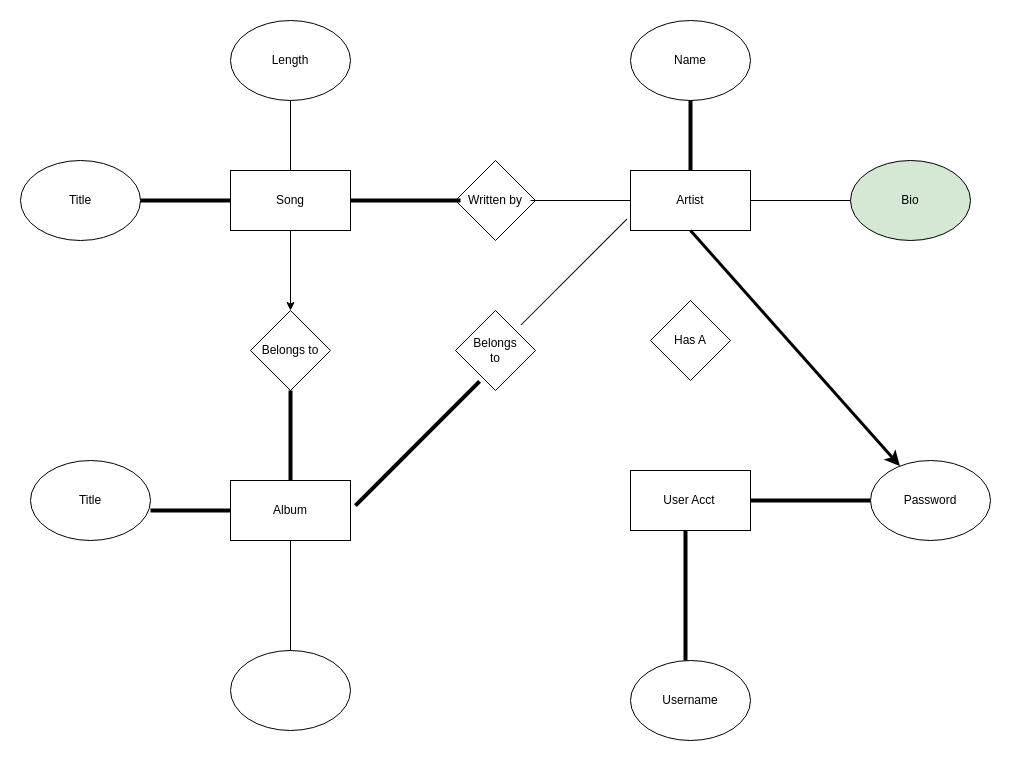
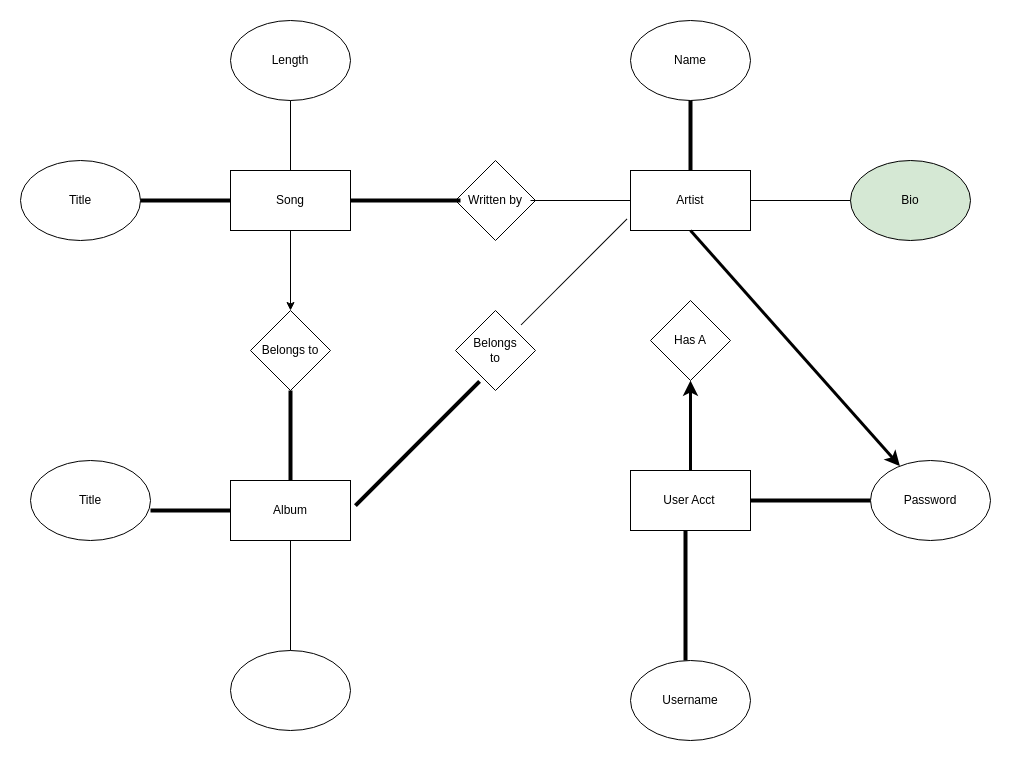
  <mxCell id="0" />
  <mxCell id="1" parent="0" />
  <mxCell id="2" value="" style="edgeStyle=none;html=1;strokeColor=default;" edge="1" parent="1" source="3" target="17"><mxGeometry relative="1" as="geometry" /></mxCell>
  <mxCell id="3" value="Song" style="rounded=0;whiteSpace=wrap;html=1;" vertex="1" parent="1"><mxGeometry x="230" y="170" width="120" height="60" as="geometry" /></mxCell>
  <mxCell id="4" value="Artist" style="rounded=0;whiteSpace=wrap;html=1;" vertex="1" parent="1"><mxGeometry x="630" y="170" width="120" height="60" as="geometry" /></mxCell>
+ <mxCell id="5" value="" style="edgeStyle=none;html=1;strokeColor=default;strokeWidth=3;" edge="1" parent="1" source="6" target="18"><mxGeometry relative="1" as="geometry" /></mxCell>
  <mxCell id="6" value="User Acct&lt;span style=&quot;white-space: pre;&quot;&gt;&#09;&lt;/span&gt;" style="rounded=0;whiteSpace=wrap;html=1;" vertex="1" parent="1"><mxGeometry x="630" y="470" width="120" height="60" as="geometry" /></mxCell>
  <mxCell id="7" value="Album" style="rounded=0;whiteSpace=wrap;html=1;" vertex="1" parent="1"><mxGeometry x="230" y="480" width="120" height="60" as="geometry" /></mxCell>
  <mxCell id="8" value="Title" style="ellipse;whiteSpace=wrap;html=1;" vertex="1" parent="1"><mxGeometry x="20" y="160" width="120" height="80" as="geometry" /></mxCell>
  <mxCell id="9" value="Length" style="ellipse;whiteSpace=wrap;html=1;" vertex="1" parent="1"><mxGeometry x="230" y="20" width="120" height="80" as="geometry" /></mxCell>
  <mxCell id="10" value="Title" style="ellipse;whiteSpace=wrap;html=1;" vertex="1" parent="1"><mxGeometry x="30" y="460" width="120" height="80" as="geometry" /></mxCell>
  <mxCell id="11" value="" style="ellipse;whiteSpace=wrap;html=1;" vertex="1" parent="1"><mxGeometry x="230" y="650" width="120" height="80" as="geometry" /></mxCell>
  <mxCell id="12" value="Username" style="ellipse;whiteSpace=wrap;html=1;" vertex="1" parent="1"><mxGeometry x="630" y="660" width="120" height="80" as="geometry" /></mxCell>
  <mxCell id="13" value="Password" style="ellipse;whiteSpace=wrap;html=1;" vertex="1" parent="1"><mxGeometry x="870" y="460" width="120" height="80" as="geometry" /></mxCell>
  <mxCell id="14" value="Bio" style="ellipse;whiteSpace=wrap;html=1;fillColor=#d5e8d4;" vertex="1" parent="1"><mxGeometry x="850" y="160" width="120" height="80" as="geometry" /></mxCell>
  <mxCell id="15" value="Name" style="ellipse;whiteSpace=wrap;html=1;" vertex="1" parent="1"><mxGeometry x="630" y="20" width="120" height="80" as="geometry" /></mxCell>
  <mxCell id="16" value="Written by" style="rhombus;whiteSpace=wrap;html=1;" vertex="1" parent="1"><mxGeometry x="455" y="160" width="80" height="80" as="geometry" /></mxCell>
  <mxCell id="17" value="Belongs to" style="rhombus;whiteSpace=wrap;html=1;" vertex="1" parent="1"><mxGeometry x="250" y="310" width="80" height="80" as="geometry" /></mxCell>
  <mxCell id="18" value="Has A" style="rhombus;whiteSpace=wrap;html=1;" vertex="1" parent="1"><mxGeometry x="650" y="300" width="80" height="80" as="geometry" /></mxCell>
  <mxCell id="19" value="" style="line;strokeWidth=1;direction=south;html=1;" vertex="1" parent="1"><mxGeometry x="250" y="100" width="80" height="70" as="geometry" /></mxCell>
  <mxCell id="20" value="" style="line;strokeWidth=4;html=1;perimeter=backbonePerimeter;points=[];outlineConnect=0;" vertex="1" parent="1"><mxGeometry x="140" y="195" width="90" height="10" as="geometry" /></mxCell>
  <mxCell id="21" value="" style="line;strokeWidth=4;html=1;perimeter=backbonePerimeter;points=[];outlineConnect=0;" vertex="1" parent="1"><mxGeometry x="150" y="505" width="80" height="10" as="geometry" /></mxCell>
  <mxCell id="22" value="" style="line;strokeWidth=4;direction=south;html=1;perimeter=backbonePerimeter;points=[];outlineConnect=0;" vertex="1" parent="1"><mxGeometry x="285" y="390" width="10" height="90" as="geometry" /></mxCell>
  <mxCell id="23" value="" style="line;strokeWidth=4;html=1;perimeter=backbonePerimeter;points=[];outlineConnect=0;" vertex="1" parent="1"><mxGeometry x="350" y="195" width="110" height="10" as="geometry" /></mxCell>
  <mxCell id="24" value="" style="line;strokeWidth=4;html=1;perimeter=backbonePerimeter;points=[];outlineConnect=0;" vertex="1" parent="1"><mxGeometry x="750" y="495" width="120" height="10" as="geometry" /></mxCell>
  <mxCell id="25" value="" style="line;strokeWidth=4;direction=south;html=1;perimeter=backbonePerimeter;points=[];outlineConnect=0;" vertex="1" parent="1"><mxGeometry x="680" y="530" width="10" height="130" as="geometry" /></mxCell>
  <mxCell id="26" value="" style="line;strokeWidth=4;direction=south;html=1;perimeter=backbonePerimeter;points=[];outlineConnect=0;" vertex="1" parent="1"><mxGeometry x="685" y="100" width="10" height="70" as="geometry" /></mxCell>
  <mxCell id="27" value="" style="line;strokeWidth=1;html=1;" vertex="1" parent="1"><mxGeometry x="530" y="195" width="100" height="10" as="geometry" /></mxCell>
  <mxCell id="28" value="" style="line;strokeWidth=1;html=1;" vertex="1" parent="1"><mxGeometry x="750" y="195" width="100" height="10" as="geometry" /></mxCell>
  <mxCell id="29" value="" style="line;strokeWidth=1;direction=south;html=1;" vertex="1" parent="1"><mxGeometry x="285" y="540" width="10" height="110" as="geometry" /></mxCell>
  <mxCell id="30" value="" style="endArrow=classic;html=1;strokeColor=default;strokeWidth=3;exitX=0.5;exitY=1;exitDx=0;exitDy=0;" edge="1" parent="1" source="4" target="13"><mxGeometry width="50" height="50" relative="1" as="geometry"><mxPoint x="600" y="310" as="sourcePoint" /><mxPoint x="660" y="280" as="targetPoint" /></mxGeometry></mxCell>
  <mxCell id="31" value="Belongs&lt;br&gt;to" style="rhombus;whiteSpace=wrap;html=1;strokeWidth=1;" vertex="1" parent="1"><mxGeometry x="455" y="310" width="80" height="80" as="geometry" /></mxCell>
  <mxCell id="32" value="" style="line;strokeWidth=4;html=1;perimeter=backbonePerimeter;points=[];outlineConnect=0;rotation=-45;" vertex="1" parent="1"><mxGeometry x="329.18" y="438.02" width="175.61" height="10" as="geometry" /></mxCell>
  <mxCell id="33" value="" style="line;strokeWidth=1;html=1;rotation=-45;" vertex="1" parent="1"><mxGeometry x="498.54" y="266.46" width="150" height="10" as="geometry" /></mxCell>
